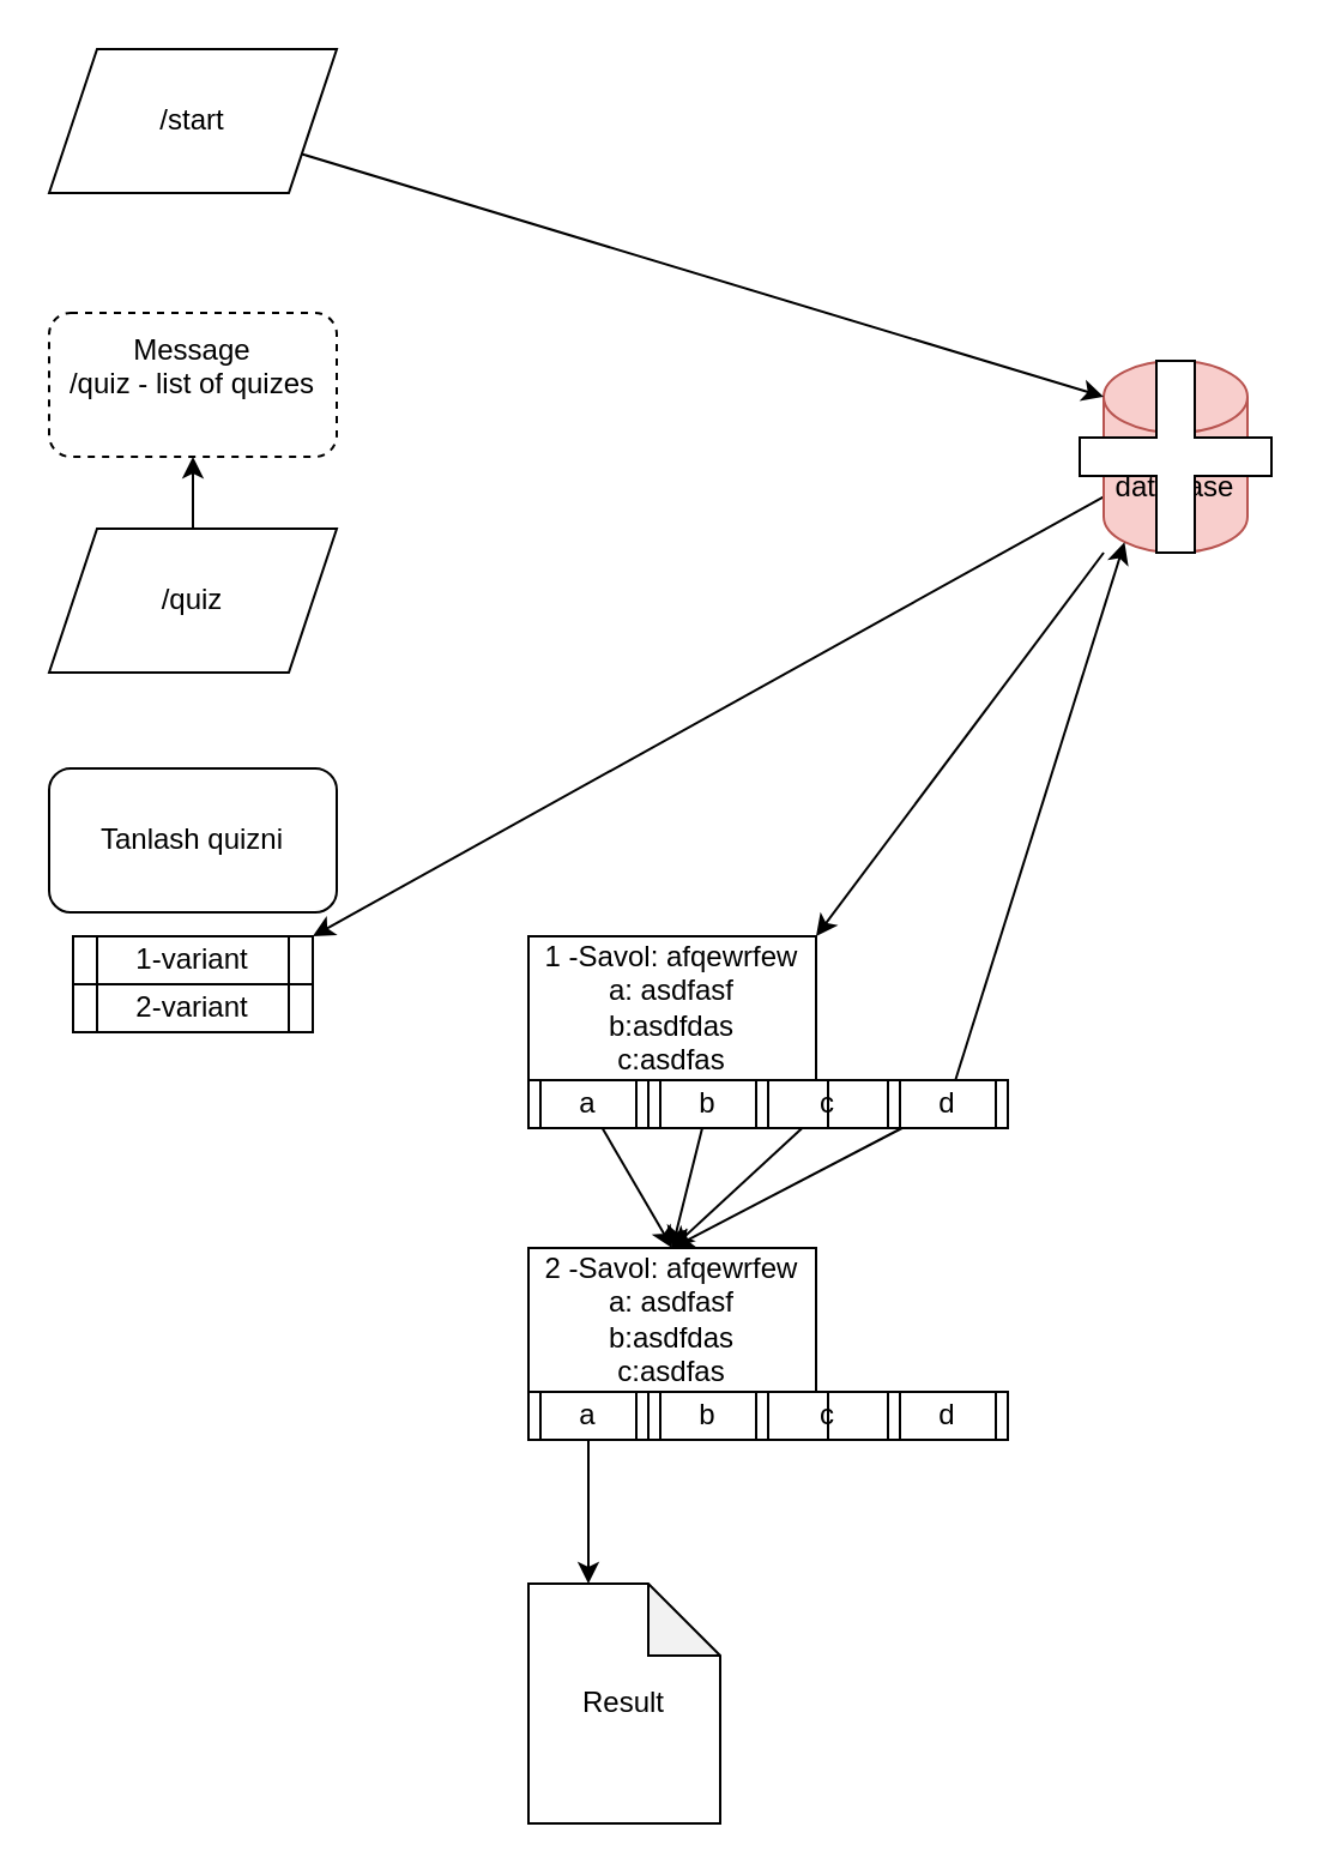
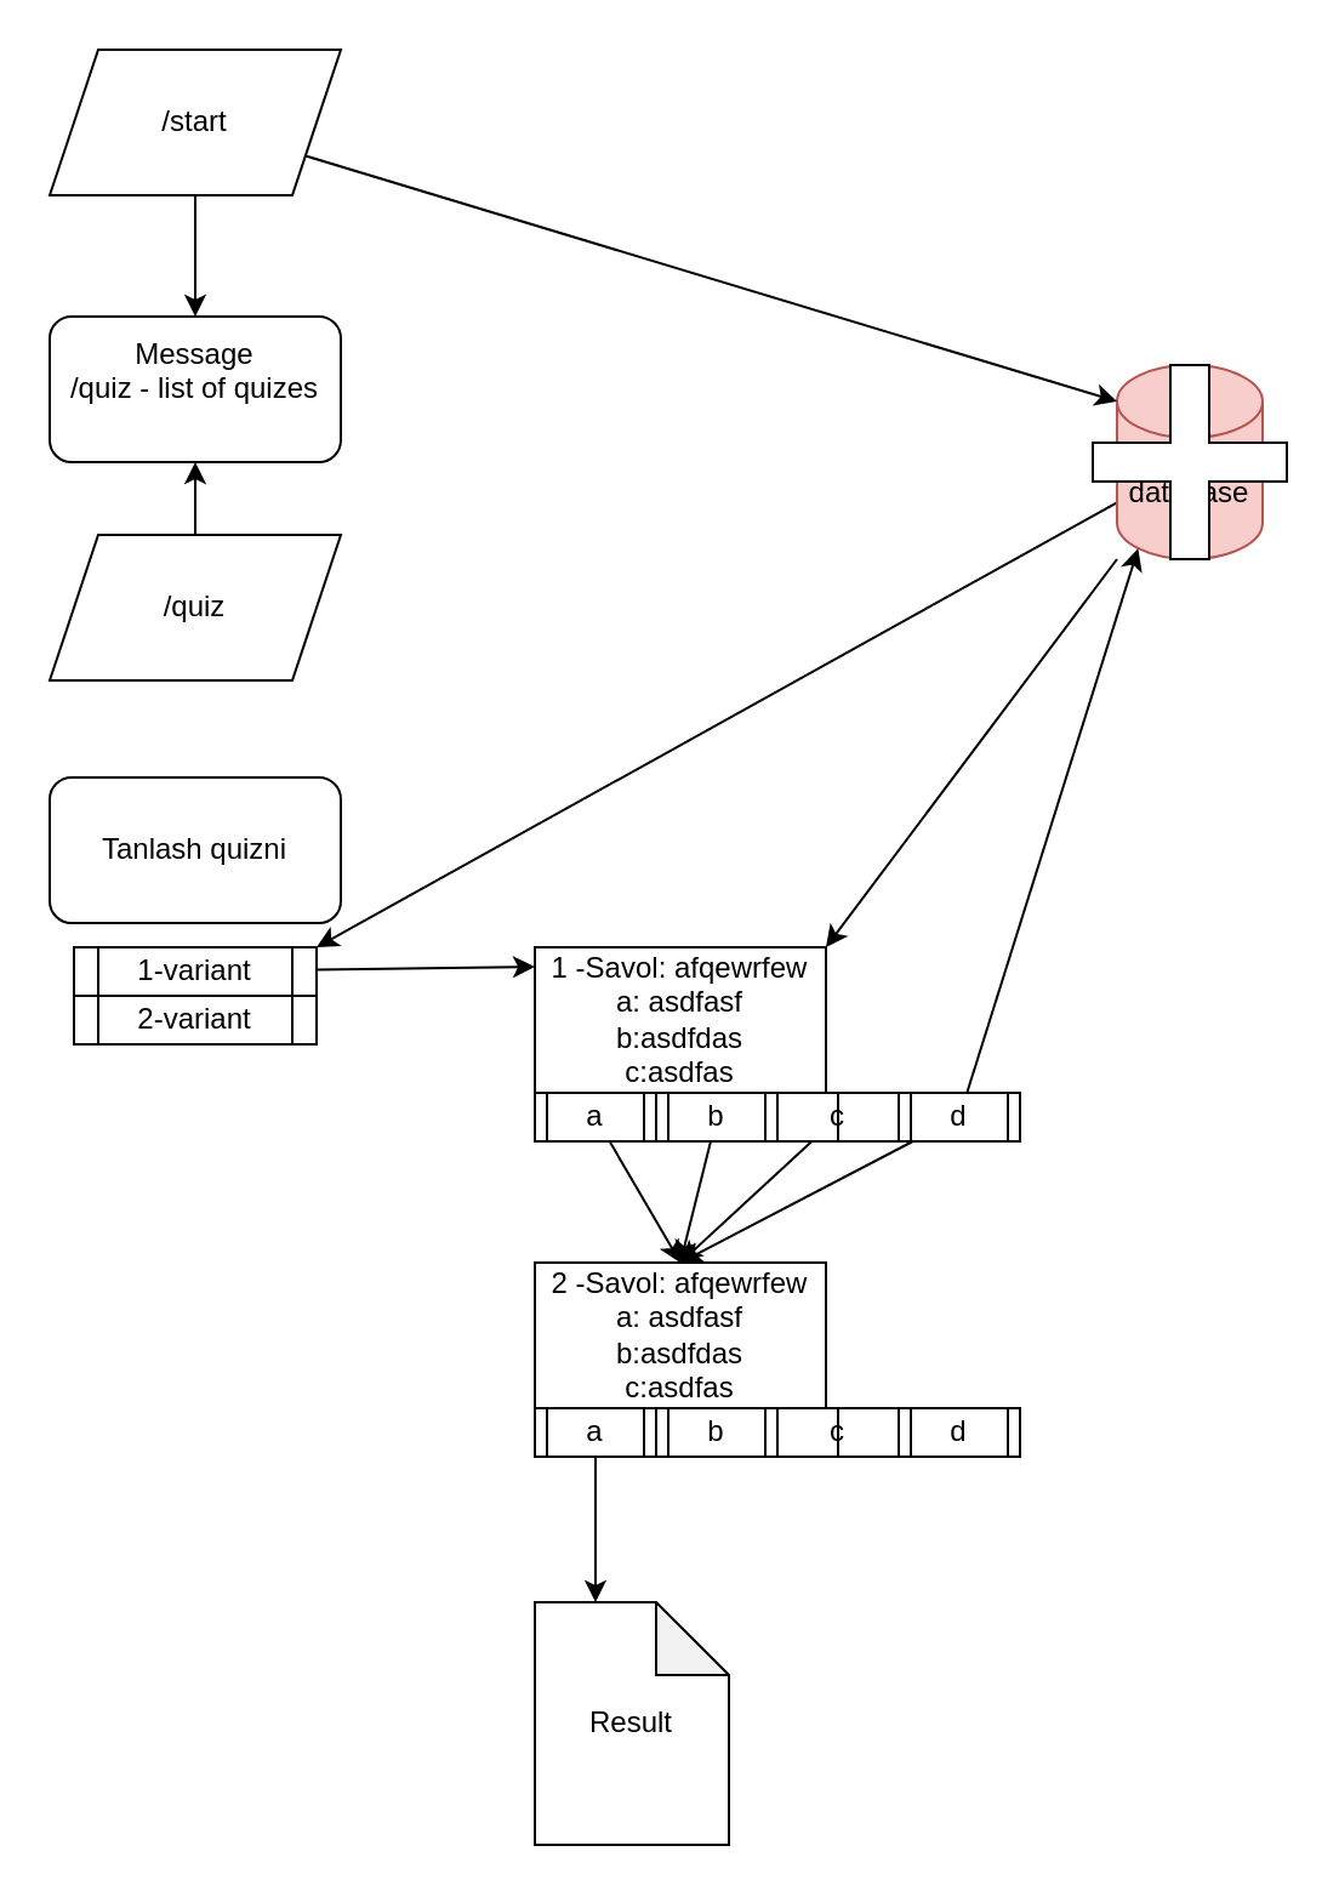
  <mxCell id="0" />
  <mxCell id="1" parent="0" />
+ <mxCell id="2" style="edgeStyle=none;html=1;" parent="1" source="3" target="4" edge="1"><mxGeometry relative="1" as="geometry" /></mxCell>
  <mxCell id="3" value="/start" style="shape=parallelogram;perimeter=parallelogramPerimeter;whiteSpace=wrap;html=1;fixedSize=1;" parent="1" vertex="1"><mxGeometry x="20" y="20" width="120" height="60" as="geometry" /></mxCell>
- <mxCell id="4" value="Message&lt;br&gt;/quiz - list of quizes&lt;div&gt;&lt;br/&gt;&lt;/div&gt;" style="rounded=1;whiteSpace=wrap;html=1;dashed=1;" parent="1" vertex="1"><mxGeometry x="20" y="130" width="120" height="60" as="geometry" /></mxCell>
+ <mxCell id="4" value="Message&lt;br&gt;/quiz - list of quizes&lt;div&gt;&lt;br/&gt;&lt;/div&gt;" style="rounded=1;whiteSpace=wrap;html=1;" parent="1" vertex="1"><mxGeometry x="20" y="130" width="120" height="60" as="geometry" /></mxCell>
  <mxCell id="5" style="edgeStyle=none;html=1;" parent="1" source="6" target="4" edge="1"><mxGeometry relative="1" as="geometry" /></mxCell>
  <mxCell id="6" value="/quiz" style="shape=parallelogram;perimeter=parallelogramPerimeter;whiteSpace=wrap;html=1;fixedSize=1;" parent="1" vertex="1"><mxGeometry x="20" y="220" width="120" height="60" as="geometry" /></mxCell>
  <mxCell id="7" value="Tanlash quizni" style="rounded=1;whiteSpace=wrap;html=1;" parent="1" vertex="1"><mxGeometry x="20" y="320" width="120" height="60" as="geometry" /></mxCell>
  <mxCell id="8" value="1-variant" style="shape=process;whiteSpace=wrap;html=1;backgroundOutline=1;" parent="1" vertex="1"><mxGeometry x="30" y="390" width="100" height="20" as="geometry" /></mxCell>
  <mxCell id="9" value="2-variant" style="shape=process;whiteSpace=wrap;html=1;backgroundOutline=1;" parent="1" vertex="1"><mxGeometry x="30" y="410" width="100" height="20" as="geometry" /></mxCell>
  <mxCell id="10" value="1 -Savol: afqewrfew&lt;br&gt;a: asdfasf&lt;br&gt;b:asdfdas&lt;div&gt;c:asdfas&lt;/div&gt;" style="rounded=0;whiteSpace=wrap;html=1;" parent="1" vertex="1"><mxGeometry x="220" y="390" width="120" height="60" as="geometry" /></mxCell>
+ <mxCell id="11" style="edgeStyle=none;html=1;entryX=0;entryY=0.133;entryDx=0;entryDy=0;entryPerimeter=0;" parent="1" source="8" target="10" edge="1"><mxGeometry relative="1" as="geometry" /></mxCell>
  <mxCell id="12" style="edgeStyle=none;html=1;entryX=0.5;entryY=0;entryDx=0;entryDy=0;" parent="1" source="13" target="20" edge="1"><mxGeometry relative="1" as="geometry" /></mxCell>
  <mxCell id="13" value="a" style="shape=process;whiteSpace=wrap;html=1;backgroundOutline=1;" parent="1" vertex="1"><mxGeometry x="220" y="450" width="50" height="20" as="geometry" /></mxCell>
  <mxCell id="14" style="edgeStyle=none;html=1;entryX=0.5;entryY=0;entryDx=0;entryDy=0;" parent="1" source="15" target="20" edge="1"><mxGeometry relative="1" as="geometry" /></mxCell>
  <mxCell id="15" value="b" style="shape=process;whiteSpace=wrap;html=1;backgroundOutline=1;" parent="1" vertex="1"><mxGeometry x="270" y="450" width="50" height="20" as="geometry" /></mxCell>
  <mxCell id="16" style="edgeStyle=none;html=1;entryX=0.5;entryY=0;entryDx=0;entryDy=0;" parent="1" source="17" target="20" edge="1"><mxGeometry relative="1" as="geometry" /></mxCell>
  <mxCell id="17" value="c" style="shape=process;whiteSpace=wrap;html=1;backgroundOutline=1;size=0.5;" parent="1" vertex="1"><mxGeometry x="320" y="450" width="50" height="20" as="geometry" /></mxCell>
  <mxCell id="18" style="edgeStyle=none;html=1;" parent="1" source="19" edge="1"><mxGeometry relative="1" as="geometry"><mxPoint x="280" y="520" as="targetPoint" /></mxGeometry></mxCell>
  <mxCell id="19" value="d" style="shape=process;whiteSpace=wrap;html=1;backgroundOutline=1;" parent="1" vertex="1"><mxGeometry x="370" y="450" width="50" height="20" as="geometry" /></mxCell>
  <mxCell id="20" value="2 -Savol: afqewrfew&lt;br&gt;a: asdfasf&lt;br&gt;b:asdfdas&lt;div&gt;c:asdfas&lt;/div&gt;" style="rounded=0;whiteSpace=wrap;html=1;" parent="1" vertex="1"><mxGeometry x="220" y="520" width="120" height="60" as="geometry" /></mxCell>
  <mxCell id="21" value="a" style="shape=process;whiteSpace=wrap;html=1;backgroundOutline=1;" parent="1" vertex="1"><mxGeometry x="220" y="580" width="50" height="20" as="geometry" /></mxCell>
  <mxCell id="22" value="b" style="shape=process;whiteSpace=wrap;html=1;backgroundOutline=1;" parent="1" vertex="1"><mxGeometry x="270" y="580" width="50" height="20" as="geometry" /></mxCell>
  <mxCell id="23" value="c" style="shape=process;whiteSpace=wrap;html=1;backgroundOutline=1;size=0.5;" parent="1" vertex="1"><mxGeometry x="320" y="580" width="50" height="20" as="geometry" /></mxCell>
  <mxCell id="24" value="d" style="shape=process;whiteSpace=wrap;html=1;backgroundOutline=1;" parent="1" vertex="1"><mxGeometry x="370" y="580" width="50" height="20" as="geometry" /></mxCell>
  <mxCell id="25" value="Result" style="shape=note;whiteSpace=wrap;html=1;backgroundOutline=1;darkOpacity=0.05;" parent="1" vertex="1"><mxGeometry x="220" y="660" width="80" height="100" as="geometry" /></mxCell>
  <mxCell id="26" style="edgeStyle=none;html=1;entryX=0;entryY=0;entryDx=25;entryDy=0;entryPerimeter=0;" parent="1" source="21" target="25" edge="1"><mxGeometry relative="1" as="geometry" /></mxCell>
  <mxCell id="27" style="edgeStyle=none;html=1;entryX=1;entryY=0;entryDx=0;entryDy=0;" parent="1" source="29" target="8" edge="1"><mxGeometry relative="1" as="geometry" /></mxCell>
  <mxCell id="28" style="edgeStyle=none;html=1;entryX=1;entryY=0;entryDx=0;entryDy=0;" parent="1" source="29" target="10" edge="1"><mxGeometry relative="1" as="geometry" /></mxCell>
  <mxCell id="29" value="database" style="shape=cylinder3;whiteSpace=wrap;html=1;boundedLbl=1;backgroundOutline=1;size=15;fillColor=#f8cecc;strokeColor=#b85450;" parent="1" vertex="1"><mxGeometry x="460" y="150" width="60" height="80" as="geometry" /></mxCell>
  <mxCell id="30" style="edgeStyle=none;html=1;entryX=0.145;entryY=1;entryDx=0;entryDy=-4.35;entryPerimeter=0;" parent="1" source="19" target="29" edge="1"><mxGeometry relative="1" as="geometry" /></mxCell>
  <mxCell id="31" style="edgeStyle=none;html=1;entryX=0;entryY=0;entryDx=0;entryDy=15;entryPerimeter=0;" parent="1" source="3" target="29" edge="1"><mxGeometry relative="1" as="geometry" /></mxCell>
  <mxCell id="32" value="" style="shape=cross;whiteSpace=wrap;html=1;" parent="1" vertex="1"><mxGeometry x="450" y="150" width="80" height="80" as="geometry" /></mxCell>
